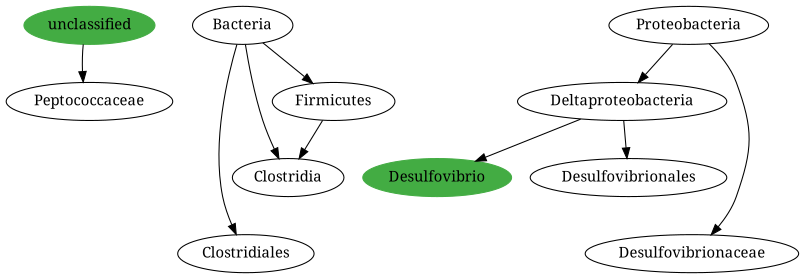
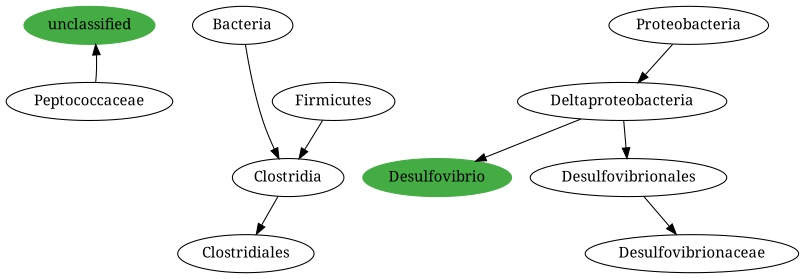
  digraph {
    fontname="Noto Serif"
    node [fontname="Noto Serif"]
    edge [fontname="Noto Serif"]
    n1 [color="#43AC43" label=unclassified style=filled]
    n2 [label=Peptococcaceae]
    n3 [label=Clostridiales]
    n4 [label=Clostridia]
    n5 [label=Firmicutes]
    n6 [label=Bacteria]
    n7 [label=Proteobacteria]
    n8 [label=Deltaproteobacteria]
    n9 [color="#43AC43" label=Desulfovibrio style=filled]
    n10 [label=Desulfovibrionaceae]
    n11 [label=Desulfovibrionales]
-   n1 -> n2
-   n6 -> n3
+   n2 -> n1
+   n4 -> n3
    n5 -> n4
    n6 -> n4
-   n6 -> n5
    n7 -> n8
    n8 -> n9
    n8 -> n11
-   n7 -> n10
+   n11 -> n10
  }
